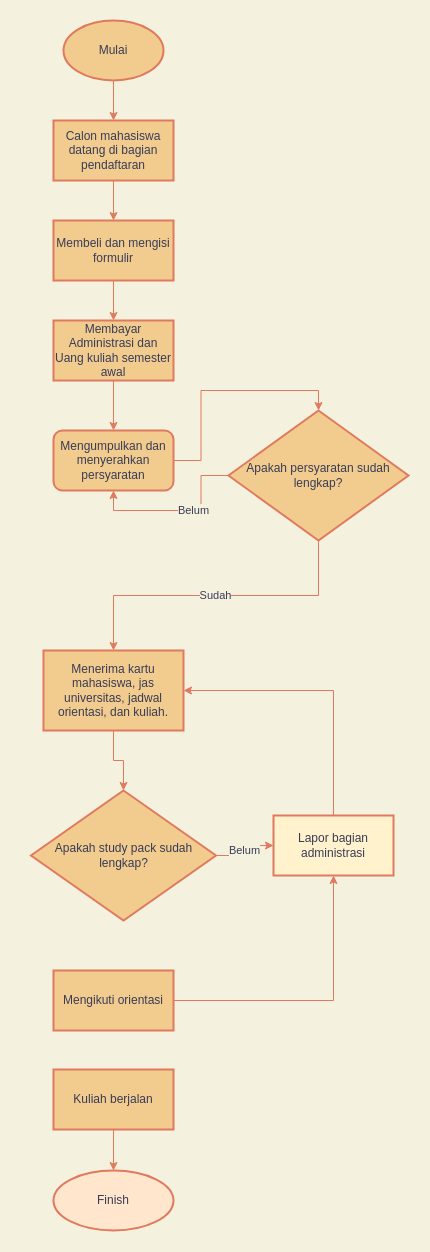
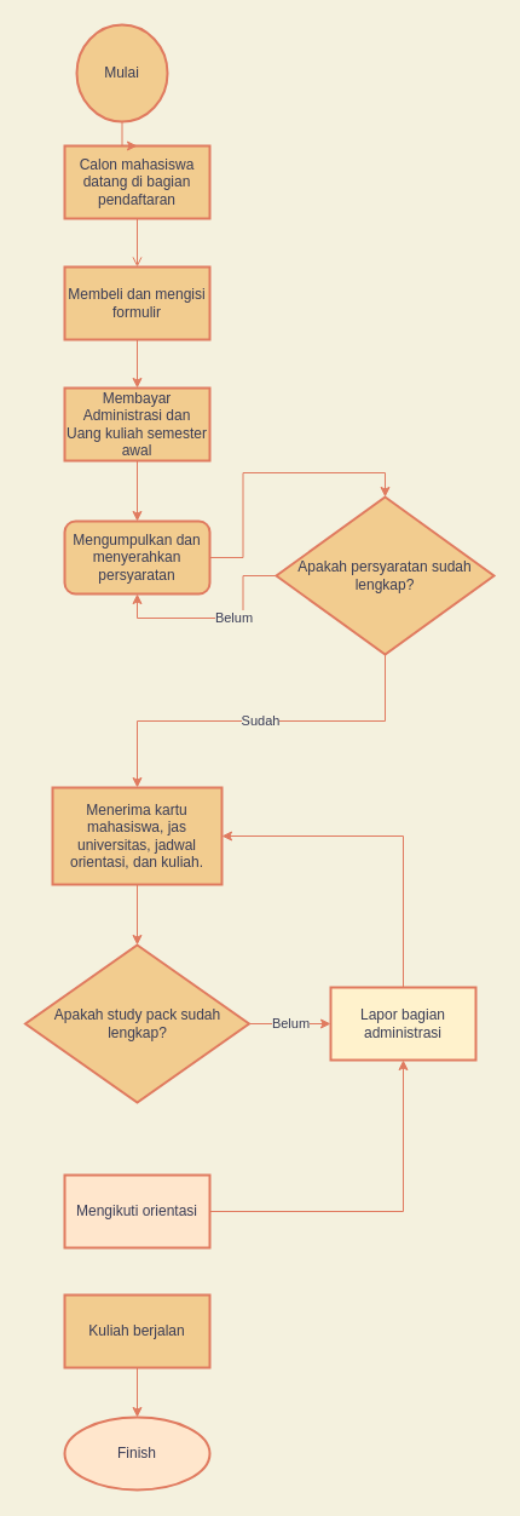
  <mxCell id="0" />
  <mxCell id="1" parent="0" />
- <mxCell id="2" style="edgeStyle=orthogonalEdgeStyle;rounded=0;orthogonalLoop=1;jettySize=auto;html=1;entryX=0.5;entryY=0;entryDx=0;entryDy=0;labelBackgroundColor=#F4F1DE;strokeColor=#E07A5F;fontColor=#393C56;" parent="1" source="3" target="5" edge="1"><mxGeometry relative="1" as="geometry" /></mxCell>
+ <mxCell id="2" style="edgeStyle=orthogonalEdgeStyle;rounded=0;orthogonalLoop=1;jettySize=auto;html=1;entryX=0.5;entryY=0;entryDx=0;entryDy=0;labelBackgroundColor=#F4F1DE;strokeColor=#E07A5F;fontColor=#393C56;endArrow=open;" parent="1" source="3" target="5" edge="1"><mxGeometry relative="1" as="geometry" /></mxCell>
  <mxCell id="3" value="Calon mahasiswa datang di bagian pendaftaran" style="rounded=0;whiteSpace=wrap;html=1;strokeWidth=2;fillColor=#F2CC8F;strokeColor=#E07A5F;fontColor=#393C56;" parent="1" vertex="1"><mxGeometry x="53" y="120" width="120" height="60" as="geometry" /></mxCell>
  <mxCell id="4" style="edgeStyle=orthogonalEdgeStyle;rounded=0;orthogonalLoop=1;jettySize=auto;html=1;exitX=0.5;exitY=1;exitDx=0;exitDy=0;entryX=0.5;entryY=0;entryDx=0;entryDy=0;labelBackgroundColor=#F4F1DE;strokeColor=#E07A5F;fontColor=#393C56;" parent="1" source="5" target="7" edge="1"><mxGeometry relative="1" as="geometry" /></mxCell>
  <mxCell id="5" value="Membeli dan mengisi formulir" style="rounded=0;whiteSpace=wrap;html=1;strokeWidth=2;fillColor=#F2CC8F;strokeColor=#E07A5F;fontColor=#393C56;" parent="1" vertex="1"><mxGeometry x="53" y="220" width="120" height="60" as="geometry" /></mxCell>
  <mxCell id="6" style="edgeStyle=orthogonalEdgeStyle;rounded=0;orthogonalLoop=1;jettySize=auto;html=1;entryX=0.5;entryY=0;entryDx=0;entryDy=0;labelBackgroundColor=#F4F1DE;strokeColor=#E07A5F;fontColor=#393C56;" parent="1" source="7" target="23" edge="1"><mxGeometry relative="1" as="geometry"><mxPoint x="113" y="450" as="targetPoint" /></mxGeometry></mxCell>
  <mxCell id="7" value="Membayar Administrasi dan Uang kuliah semester awal" style="rounded=0;whiteSpace=wrap;html=1;strokeWidth=2;fillColor=#F2CC8F;strokeColor=#E07A5F;fontColor=#393C56;" parent="1" vertex="1"><mxGeometry x="53" y="320" width="120" height="60" as="geometry" /></mxCell>
  <mxCell id="8" value="Sudah" style="edgeStyle=orthogonalEdgeStyle;rounded=0;orthogonalLoop=1;jettySize=auto;html=1;exitX=0.5;exitY=1;exitDx=0;exitDy=0;entryX=0.5;entryY=0;entryDx=0;entryDy=0;labelBackgroundColor=#F4F1DE;strokeColor=#E07A5F;fontColor=#393C56;" parent="1" source="21" target="14" edge="1"><mxGeometry relative="1" as="geometry"><mxPoint x="113" y="590" as="sourcePoint" /><mxPoint x="113" y="600" as="targetPoint" /></mxGeometry></mxCell>
  <mxCell id="9" value="" style="edgeStyle=orthogonalEdgeStyle;rounded=0;orthogonalLoop=1;jettySize=auto;html=1;labelBackgroundColor=#F4F1DE;strokeColor=#E07A5F;fontColor=#393C56;" edge="1" parent="1" source="10" target="3"><mxGeometry relative="1" as="geometry" /></mxCell>
- <mxCell id="10" value="Mulai" style="strokeWidth=2;html=1;shape=mxgraph.flowchart.start_1;whiteSpace=wrap;fillColor=#F2CC8F;strokeColor=#E07A5F;fontColor=#393C56;" vertex="1" parent="1"><mxGeometry x="63" y="20" width="100" height="60" as="geometry" /></mxCell>
+ <mxCell id="10" value="Mulai" style="strokeWidth=2;html=1;shape=mxgraph.flowchart.start_1;whiteSpace=wrap;fillColor=#F2CC8F;strokeColor=#E07A5F;fontColor=#393C56;" vertex="1" parent="1"><mxGeometry x="63" y="20" width="75" height="80" as="geometry" /></mxCell>
  <mxCell id="11" style="edgeStyle=orthogonalEdgeStyle;rounded=0;orthogonalLoop=1;jettySize=auto;html=1;exitX=0.5;exitY=0;exitDx=0;exitDy=0;entryX=1;entryY=0.5;entryDx=0;entryDy=0;labelBackgroundColor=#F4F1DE;strokeColor=#E07A5F;fontColor=#393C56;" edge="1" parent="1" source="12" target="14"><mxGeometry relative="1" as="geometry"><mxPoint x="343" y="810" as="targetPoint" /></mxGeometry></mxCell>
  <mxCell id="12" value="Lapor bagian administrasi" style="rounded=0;whiteSpace=wrap;html=1;strokeWidth=2;fillColor=#fff2cc;strokeColor=#E07A5F;fontColor=#393C56;" vertex="1" parent="1"><mxGeometry x="273" y="815" width="120" height="60" as="geometry" /></mxCell>
  <mxCell id="13" style="edgeStyle=orthogonalEdgeStyle;rounded=0;orthogonalLoop=1;jettySize=auto;html=1;entryX=0.5;entryY=0;entryDx=0;entryDy=0;labelBackgroundColor=#F4F1DE;strokeColor=#E07A5F;fontColor=#393C56;" edge="1" parent="1" source="14" target="26"><mxGeometry relative="1" as="geometry" /></mxCell>
  <mxCell id="14" value="Menerima kartu mahasiswa, jas universitas, jadwal orientasi, dan kuliah." style="rounded=0;whiteSpace=wrap;html=1;strokeWidth=2;fillColor=#F2CC8F;strokeColor=#E07A5F;fontColor=#393C56;" vertex="1" parent="1"><mxGeometry x="43" y="650" width="140" height="80" as="geometry" /></mxCell>
  <mxCell id="15" style="edgeStyle=orthogonalEdgeStyle;rounded=0;orthogonalLoop=1;jettySize=auto;html=1;labelBackgroundColor=#F4F1DE;strokeColor=#E07A5F;fontColor=#393C56;" edge="1" parent="1" source="16" target="12"><mxGeometry relative="1" as="geometry" /></mxCell>
- <mxCell id="16" value="Mengikuti orientasi" style="rounded=0;whiteSpace=wrap;html=1;strokeWidth=2;fillColor=#F2CC8F;strokeColor=#E07A5F;fontColor=#393C56;" vertex="1" parent="1"><mxGeometry x="53" y="970" width="120" height="60" as="geometry" /></mxCell>
+ <mxCell id="16" value="Mengikuti orientasi" style="rounded=0;whiteSpace=wrap;html=1;strokeWidth=2;fillColor=#ffe6cc;strokeColor=#E07A5F;fontColor=#393C56;" vertex="1" parent="1"><mxGeometry x="53" y="970" width="120" height="60" as="geometry" /></mxCell>
  <mxCell id="17" style="edgeStyle=orthogonalEdgeStyle;rounded=0;orthogonalLoop=1;jettySize=auto;html=1;entryX=0.5;entryY=0;entryDx=0;entryDy=0;labelBackgroundColor=#F4F1DE;strokeColor=#E07A5F;fontColor=#393C56;" edge="1" parent="1" source="18" target="24"><mxGeometry relative="1" as="geometry" /></mxCell>
  <mxCell id="18" value="Kuliah berjalan" style="rounded=0;whiteSpace=wrap;html=1;strokeWidth=2;fillColor=#F2CC8F;strokeColor=#E07A5F;fontColor=#393C56;" vertex="1" parent="1"><mxGeometry x="53" y="1069" width="120" height="60" as="geometry" /></mxCell>
  <mxCell id="19" style="edgeStyle=orthogonalEdgeStyle;rounded=0;orthogonalLoop=1;jettySize=auto;html=1;entryX=0.5;entryY=1;entryDx=0;entryDy=0;labelBackgroundColor=#F4F1DE;strokeColor=#E07A5F;fontColor=#393C56;" edge="1" parent="1" source="21" target="23"><mxGeometry relative="1" as="geometry" /></mxCell>
  <mxCell id="20" value="Belum" style="edgeLabel;html=1;align=center;verticalAlign=middle;resizable=0;points=[];labelBackgroundColor=#F4F1DE;fontColor=#393C56;" vertex="1" connectable="0" parent="19"><mxGeometry x="-0.168" y="-1" relative="1" as="geometry"><mxPoint as="offset" /></mxGeometry></mxCell>
  <mxCell id="21" value="Apakah persyaratan sudah lengkap?" style="rhombus;whiteSpace=wrap;html=1;strokeWidth=2;fillColor=#F2CC8F;strokeColor=#E07A5F;fontColor=#393C56;" vertex="1" parent="1"><mxGeometry x="228" y="410" width="180" height="130" as="geometry" /></mxCell>
  <mxCell id="22" style="edgeStyle=orthogonalEdgeStyle;rounded=0;orthogonalLoop=1;jettySize=auto;html=1;entryX=0.5;entryY=0;entryDx=0;entryDy=0;labelBackgroundColor=#F4F1DE;strokeColor=#E07A5F;fontColor=#393C56;" edge="1" parent="1" source="23" target="21"><mxGeometry relative="1" as="geometry" /></mxCell>
  <mxCell id="23" value="&lt;span&gt;Mengumpulkan dan menyerahkan persyaratan&lt;/span&gt;" style="whiteSpace=wrap;html=1;strokeWidth=2;fillColor=#F2CC8F;strokeColor=#E07A5F;fontColor=#393C56;rounded=1;" vertex="1" parent="1"><mxGeometry x="53" y="430" width="120" height="60" as="geometry" /></mxCell>
  <mxCell id="24" value="Finish" style="ellipse;whiteSpace=wrap;html=1;rounded=1;strokeWidth=2;fillColor=#ffe6cc;strokeColor=#E07A5F;fontColor=#393C56;" vertex="1" parent="1"><mxGeometry x="53" y="1170" width="120" height="60" as="geometry" /></mxCell>
  <mxCell id="25" value="Belum" style="edgeStyle=orthogonalEdgeStyle;rounded=0;orthogonalLoop=1;jettySize=auto;html=1;labelBackgroundColor=#F4F1DE;strokeColor=#E07A5F;fontColor=#393C56;" edge="1" parent="1" source="26" target="12"><mxGeometry relative="1" as="geometry" /></mxCell>
- <mxCell id="26" value="Apakah study pack sudah lengkap?" style="rhombus;whiteSpace=wrap;html=1;strokeWidth=2;fillColor=#F2CC8F;strokeColor=#E07A5F;fontColor=#393C56;" vertex="1" parent="1"><mxGeometry x="30.5" y="790" width="185" height="130" as="geometry" /></mxCell>
+ <mxCell id="26" value="Apakah study pack sudah lengkap?" style="rhombus;whiteSpace=wrap;html=1;strokeWidth=2;fillColor=#F2CC8F;strokeColor=#E07A5F;fontColor=#393C56;" vertex="1" parent="1"><mxGeometry x="20.5" y="780" width="185" height="130" as="geometry" /></mxCell>
